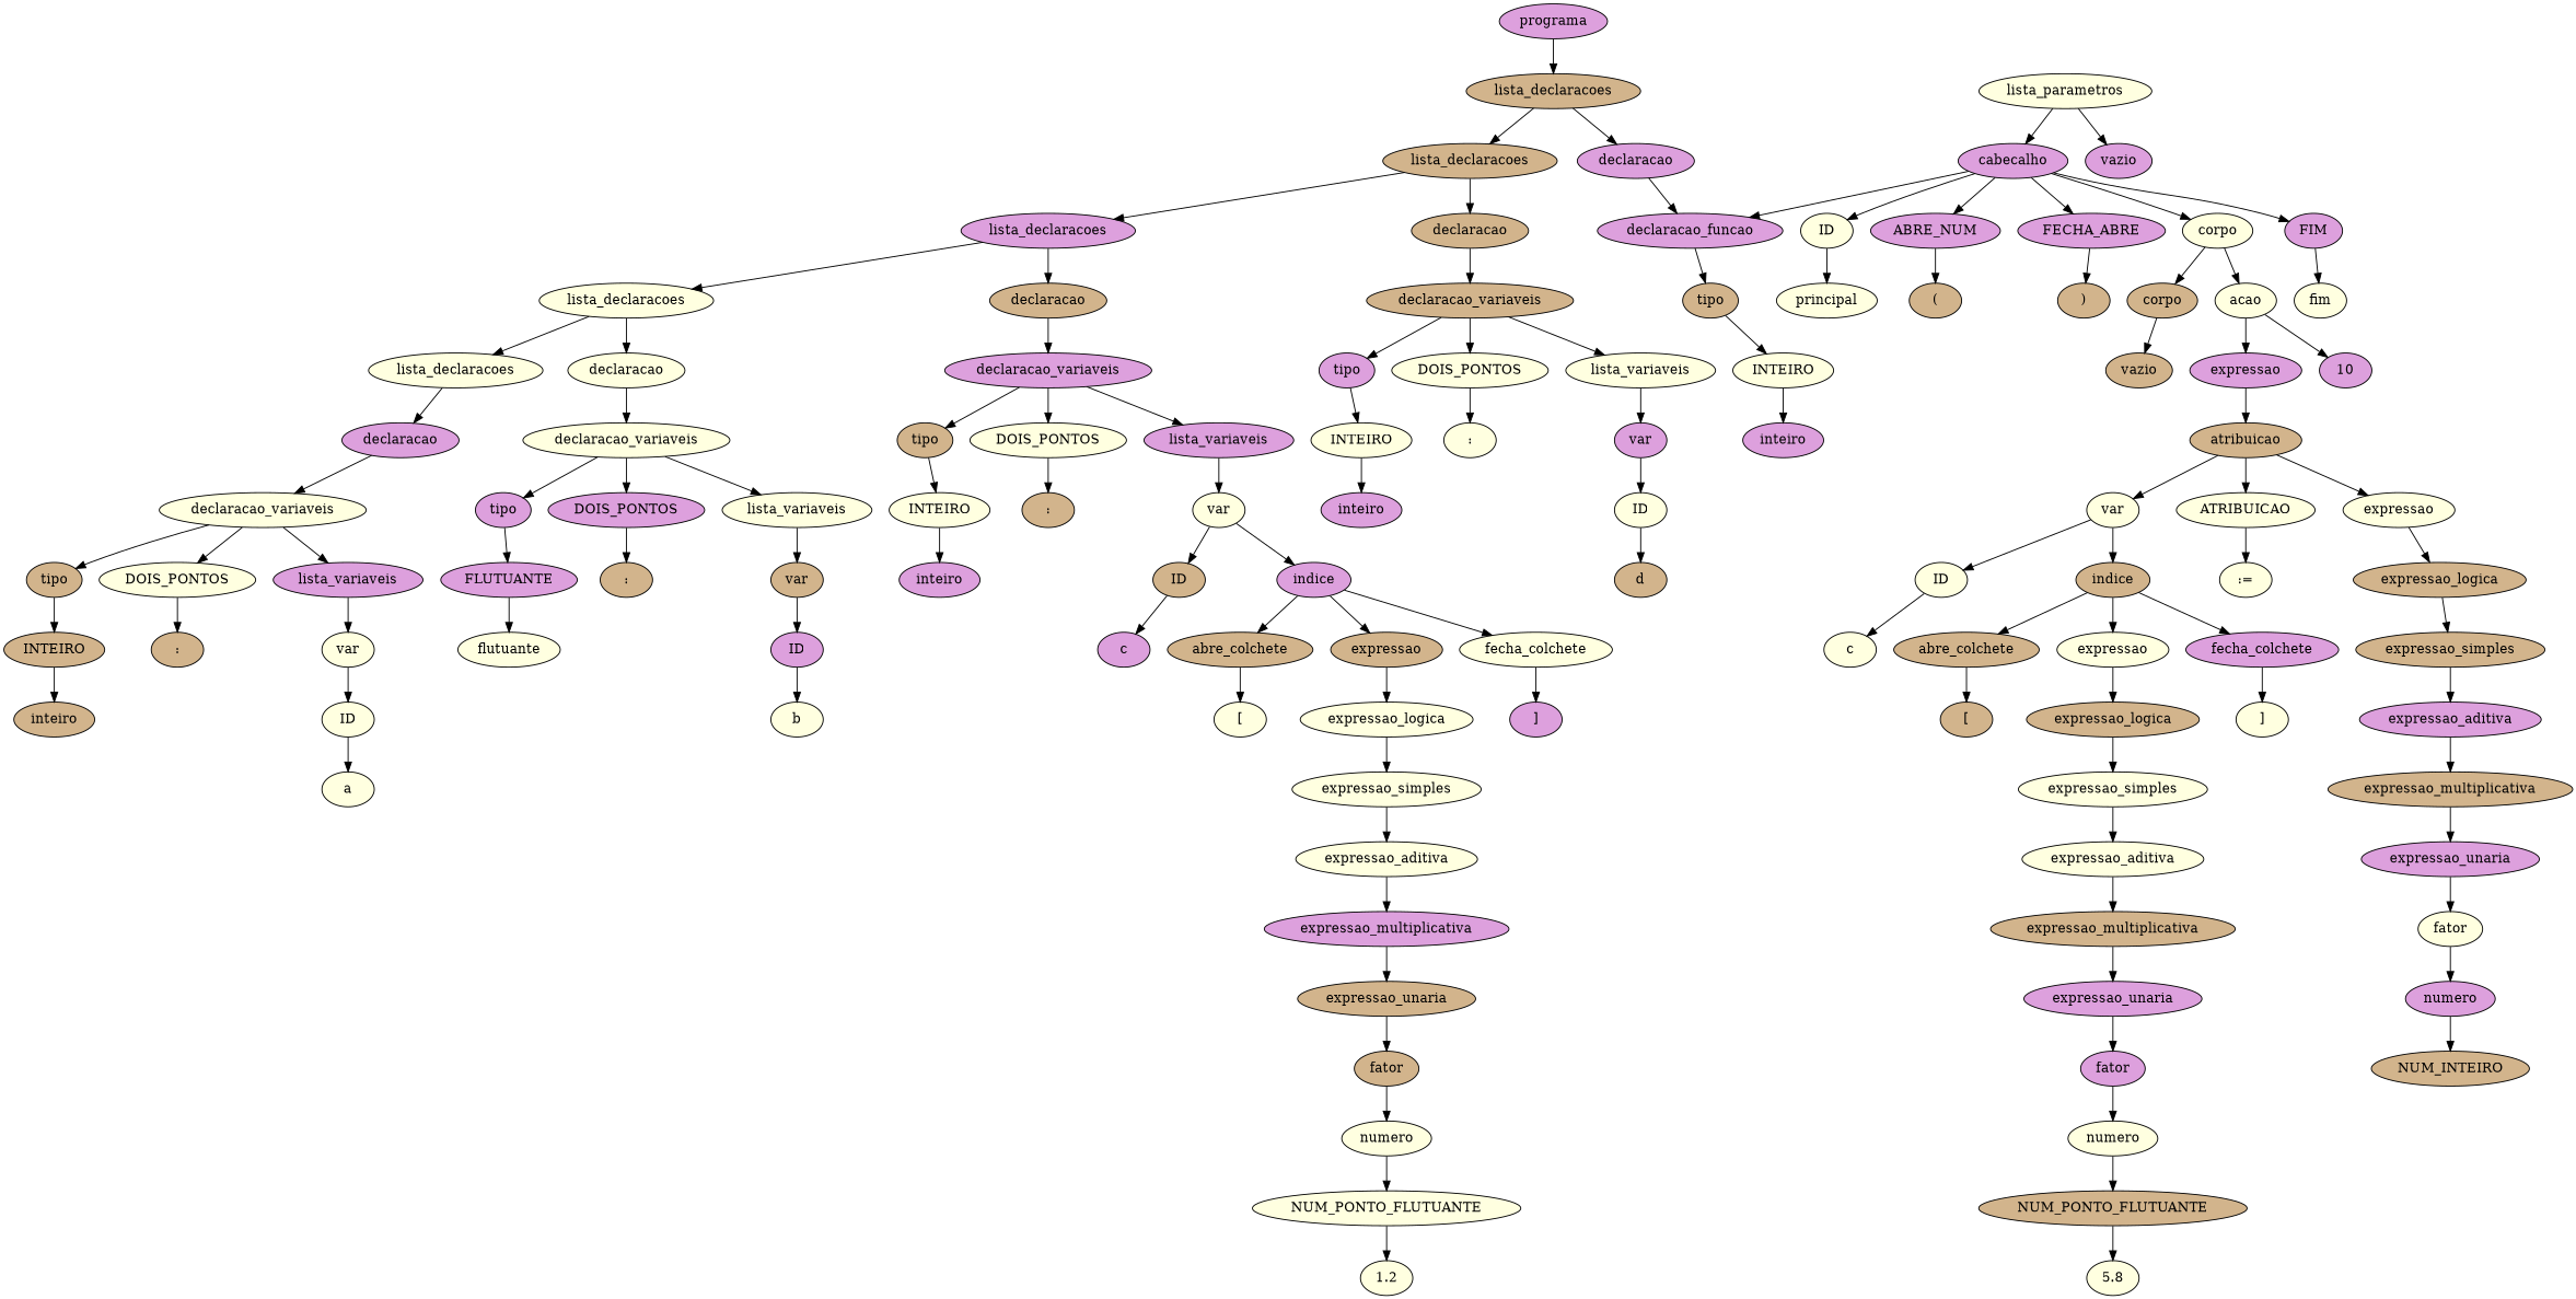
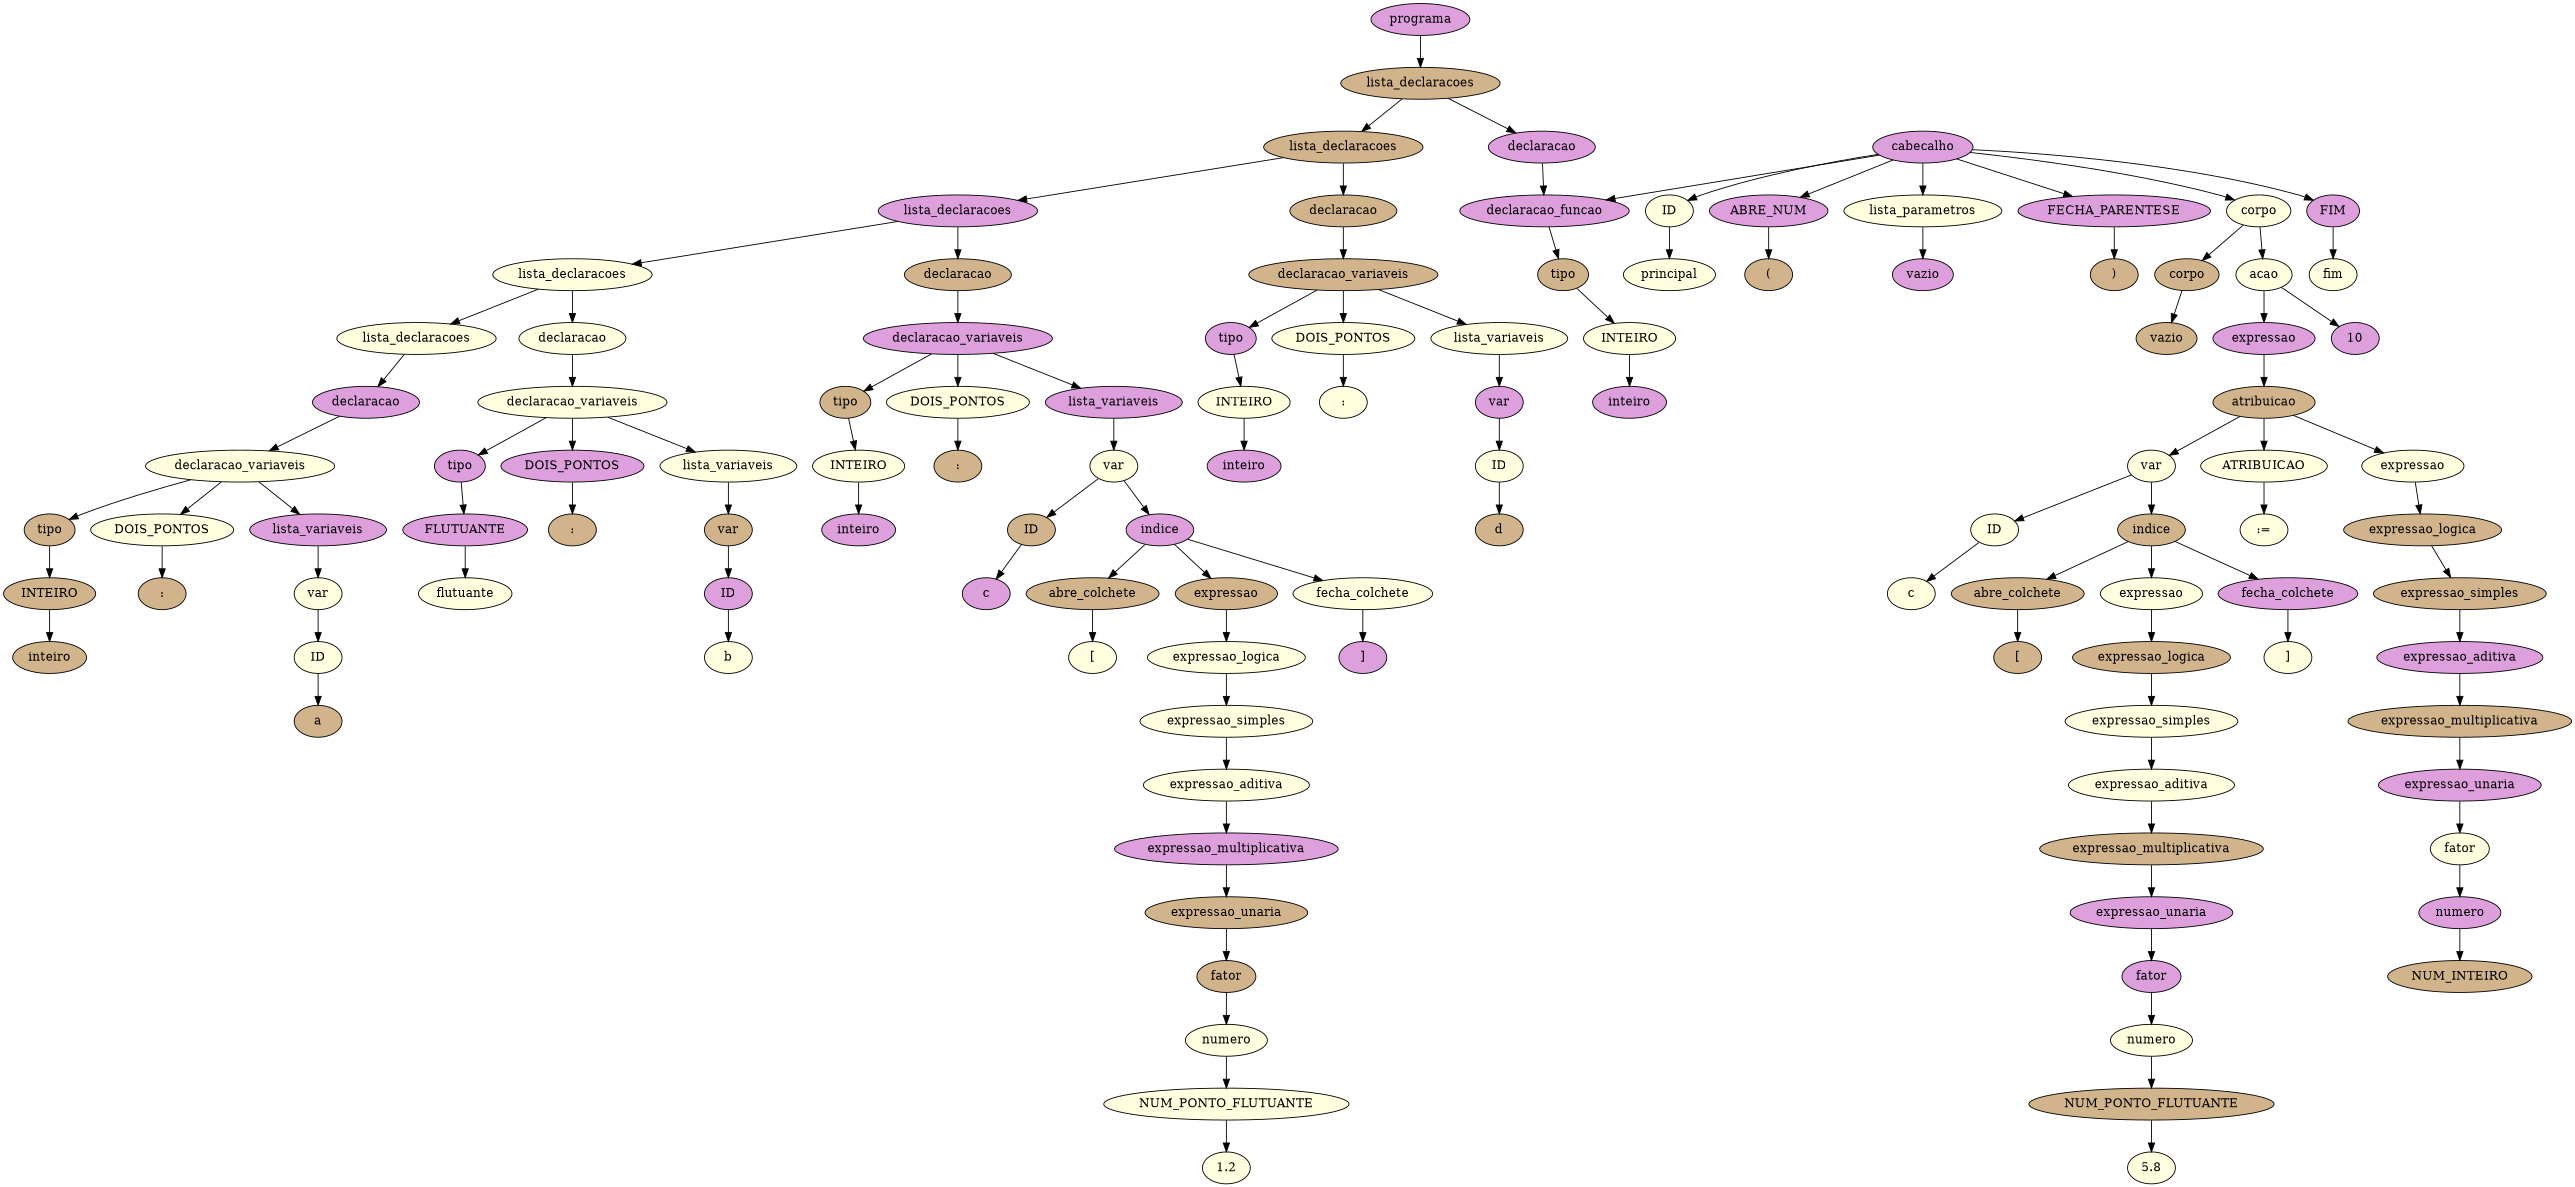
  digraph {
    node [fillcolor=lightyellow style=filled]
    n1 [fillcolor=plum label=programa]
    n2 [fillcolor=tan label=lista_declaracoes]
    n3 [fillcolor=tan label=lista_declaracoes]
    n4 [fillcolor=plum label=declaracao]
    n5 [fillcolor=plum label=lista_declaracoes]
    n6 [fillcolor=tan label=declaracao]
    n7 [fillcolor=plum label=declaracao_funcao]
    n8 [label=lista_declaracoes]
    n9 [fillcolor=tan label=declaracao]
    n10 [fillcolor=tan label=declaracao_variaveis]
    n11 [label=lista_declaracoes]
    n12 [label=declaracao]
    n13 [fillcolor=plum label=declaracao_variaveis]
    n14 [fillcolor=plum label=declaracao]
    n15 [label=declaracao_variaveis]
    n16 [label=declaracao_variaveis]
    n17 [fillcolor=tan label=tipo]
    n18 [label=DOIS_PONTOS]
    n19 [fillcolor=plum label=lista_variaveis]
    n20 [fillcolor=tan label=INTEIRO]
    n21 [fillcolor=tan label=":"]
    n22 [label=var]
    n23 [fillcolor=tan label=inteiro]
    n24 [label=ID]
-   n25 [label=a]
+   n25 [fillcolor=tan label=a]
    n26 [fillcolor=plum label=tipo]
    n27 [fillcolor=plum label=DOIS_PONTOS]
    n28 [label=lista_variaveis]
    n29 [fillcolor=plum label=FLUTUANTE]
    n30 [fillcolor=tan label=":"]
    n31 [fillcolor=tan label=var]
    n32 [label=flutuante]
    n33 [fillcolor=plum label=ID]
    n34 [label=b]
    n35 [fillcolor=tan label=tipo]
    n36 [label=DOIS_PONTOS]
    n37 [fillcolor=plum label=lista_variaveis]
    n38 [label=INTEIRO]
    n39 [fillcolor=tan label=":"]
    n40 [label=var]
    n41 [fillcolor=plum label=inteiro]
    n42 [fillcolor=tan label=ID]
    n43 [fillcolor=plum label=indice]
    n44 [fillcolor=plum label=c]
    n45 [fillcolor=tan label=abre_colchete]
    n46 [fillcolor=tan label=expressao]
    n47 [label=fecha_colchete]
    n48 [label="["]
    n49 [label=expressao_logica]
    n50 [fillcolor=plum label="]"]
    n51 [label=expressao_simples]
    n52 [label=expressao_aditiva]
    n53 [fillcolor=plum label=expressao_multiplicativa]
    n54 [fillcolor=tan label=expressao_unaria]
    n55 [fillcolor=tan label=fator]
    n56 [label=numero]
    n57 [label=NUM_PONTO_FLUTUANTE]
    n58 [label=1.2]
    n59 [fillcolor=plum label=tipo]
    n60 [label=DOIS_PONTOS]
    n61 [label=lista_variaveis]
    n62 [label=INTEIRO]
    n63 [label=":"]
    n64 [fillcolor=plum label=var]
    n65 [fillcolor=plum label=inteiro]
    n66 [label=ID]
    n67 [fillcolor=tan label=d]
    n68 [fillcolor=tan label=tipo]
    n69 [label=INTEIRO]
    n70 [fillcolor=plum label=cabecalho]
    n71 [label=ID]
    n72 [fillcolor=plum label=ABRE_NUM]
    n73 [label=lista_parametros]
-   n74 [fillcolor=plum label=FECHA_ABRE]
+   n74 [fillcolor=plum label=FECHA_PARENTESE]
    n75 [label=corpo]
    n76 [fillcolor=plum label=FIM]
    n77 [fillcolor=plum label=inteiro]
    n78 [label=principal]
    n79 [fillcolor=tan label="("]
    n80 [fillcolor=plum label=vazio]
    n81 [fillcolor=tan label=")"]
    n82 [fillcolor=tan label=corpo]
    n83 [label=acao]
    n84 [label=fim]
    n85 [fillcolor=tan label=vazio]
    n86 [fillcolor=plum label=expressao]
    n87 [fillcolor=plum label=10]
    n88 [fillcolor=tan label=atribuicao]
    n89 [label=var]
    n90 [label=ATRIBUICAO]
    n91 [label=expressao]
    n92 [label=ID]
    n93 [fillcolor=tan label=indice]
    n94 [label=":="]
    n95 [fillcolor=tan label=expressao_logica]
    n96 [label=c]
    n97 [fillcolor=tan label=abre_colchete]
    n98 [label=expressao]
    n99 [fillcolor=plum label=fecha_colchete]
    n100 [fillcolor=tan label="["]
    n101 [fillcolor=tan label=expressao_logica]
    n102 [label="]"]
    n103 [label=expressao_simples]
    n104 [label=expressao_aditiva]
    n105 [fillcolor=tan label=expressao_multiplicativa]
    n106 [fillcolor=plum label=expressao_unaria]
    n107 [fillcolor=plum label=fator]
    n108 [label=numero]
    n109 [fillcolor=tan label=NUM_PONTO_FLUTUANTE]
    n110 [label=5.8]
    n111 [fillcolor=tan label=expressao_simples]
    n112 [fillcolor=plum label=expressao_aditiva]
    n113 [fillcolor=tan label=expressao_multiplicativa]
    n114 [fillcolor=plum label=expressao_unaria]
    n115 [label=fator]
    n116 [fillcolor=plum label=numero]
    n117 [fillcolor=tan label=NUM_INTEIRO]
    n1 -> n2
    n2 -> n3
    n2 -> n4
    n3 -> n5
    n3 -> n6
    n4 -> n7
    n5 -> n8
    n5 -> n9
    n6 -> n10
    n7 -> n68
    n8 -> n11
    n8 -> n12
    n9 -> n13
    n10 -> n59
    n10 -> n60
    n10 -> n61
    n11 -> n14
    n12 -> n15
    n13 -> n35
    n13 -> n36
    n13 -> n37
    n14 -> n16
    n15 -> n26
    n15 -> n27
    n15 -> n28
    n16 -> n17
    n16 -> n18
    n16 -> n19
    n17 -> n20
    n18 -> n21
    n19 -> n22
    n20 -> n23
    n22 -> n24
    n24 -> n25
    n26 -> n29
    n27 -> n30
    n28 -> n31
    n29 -> n32
    n31 -> n33
    n33 -> n34
    n35 -> n38
    n36 -> n39
    n37 -> n40
    n38 -> n41
    n40 -> n42
    n40 -> n43
    n42 -> n44
    n43 -> n45
    n43 -> n46
    n43 -> n47
    n45 -> n48
    n46 -> n49
    n47 -> n50
    n49 -> n51
    n51 -> n52
    n52 -> n53
    n53 -> n54
    n54 -> n55
    n55 -> n56
    n56 -> n57
    n57 -> n58
    n59 -> n62
    n60 -> n63
    n61 -> n64
    n62 -> n65
    n64 -> n66
    n66 -> n67
    n68 -> n69
    n69 -> n77
    n70 -> n7
    n70 -> n71
    n70 -> n72
-   n73 -> n70
+   n70 -> n73
    n70 -> n74
    n70 -> n75
    n70 -> n76
    n71 -> n78
    n72 -> n79
    n73 -> n80
    n74 -> n81
    n75 -> n82
    n75 -> n83
    n76 -> n84
    n82 -> n85
    n83 -> n86
    n83 -> n87
    n86 -> n88
    n88 -> n89
    n88 -> n90
    n88 -> n91
    n89 -> n92
    n89 -> n93
    n90 -> n94
    n91 -> n95
    n92 -> n96
    n93 -> n97
    n93 -> n98
    n93 -> n99
    n95 -> n111
    n97 -> n100
    n98 -> n101
    n99 -> n102
    n101 -> n103
    n103 -> n104
    n104 -> n105
    n105 -> n106
    n106 -> n107
    n107 -> n108
    n108 -> n109
    n109 -> n110
    n111 -> n112
    n112 -> n113
    n113 -> n114
    n114 -> n115
    n115 -> n116
    n116 -> n117
  }
